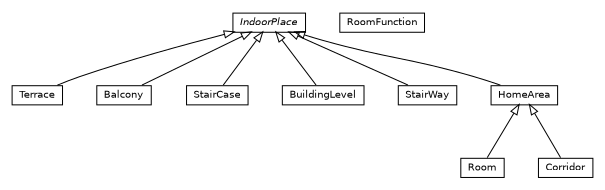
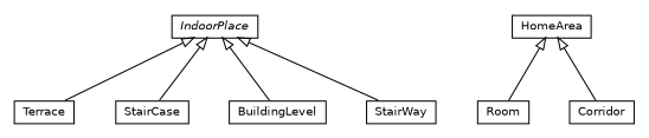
  digraph {
    nodesep=0.25
    ranksep=0.5
    node [fontcolor=black fontname=Helvetica fontsize=10.0 shape=plaintext]
    edge [arrowtail=empty dir=back fontname=Helvetica fontsize=10 headport=p labelfontname=Helvetica labelfontsize=10 tailport=p]
    n1 [label=<<table title="org.universAAL.ontology.location.indoor.Terrace" border="0" cellborder="1" cellspacing="0" cellpadding="2" port="p" href="./Terrace.html"> 		<tr><td><table border="0" cellspacing="0" cellpadding="1"> <tr><td align="center" balign="center"> Terrace </td></tr> 		</table></td></tr> 		</table>>]
-   n2 [label=<<table title="org.universAAL.ontology.location.indoor.Balcony" border="0" cellborder="1" cellspacing="0" cellpadding="2" port="p" href="./Balcony.html"> 		<tr><td><table border="0" cellspacing="0" cellpadding="1"> <tr><td align="center" balign="center"> Balcony </td></tr> 		</table></td></tr> 		</table>>]
    n3 [label=<<table title="org.universAAL.ontology.location.indoor.Room" border="0" cellborder="1" cellspacing="0" cellpadding="2" port="p" href="./Room.html"> 		<tr><td><table border="0" cellspacing="0" cellpadding="1"> <tr><td align="center" balign="center"> Room </td></tr> 		</table></td></tr> 		</table>>]
    n4 [label=<<table title="org.universAAL.ontology.location.indoor.StairCase" border="0" cellborder="1" cellspacing="0" cellpadding="2" port="p" href="./StairCase.html"> 		<tr><td><table border="0" cellspacing="0" cellpadding="1"> <tr><td align="center" balign="center"> StairCase </td></tr> 		</table></td></tr> 		</table>>]
    n5 [label=<<table title="org.universAAL.ontology.location.indoor.BuildingLevel" border="0" cellborder="1" cellspacing="0" cellpadding="2" port="p" href="./BuildingLevel.html"> 		<tr><td><table border="0" cellspacing="0" cellpadding="1"> <tr><td align="center" balign="center"> BuildingLevel </td></tr> 		</table></td></tr> 		</table>>]
    n6 [label=<<table title="org.universAAL.ontology.location.indoor.StairWay" border="0" cellborder="1" cellspacing="0" cellpadding="2" port="p" href="./StairWay.html"> 		<tr><td><table border="0" cellspacing="0" cellpadding="1"> <tr><td align="center" balign="center"> StairWay </td></tr> 		</table></td></tr> 		</table>>]
-   n7 [label=<<table title="org.universAAL.ontology.location.indoor.RoomFunction" border="0" cellborder="1" cellspacing="0" cellpadding="2" port="p" href="./RoomFunction.html"> 		<tr><td><table border="0" cellspacing="0" cellpadding="1"> <tr><td align="center" balign="center"> RoomFunction </td></tr> 		</table></td></tr> 		</table>>]
    n8 [label=<<table title="org.universAAL.ontology.location.indoor.HomeArea" border="0" cellborder="1" cellspacing="0" cellpadding="2" port="p" href="./HomeArea.html"> 		<tr><td><table border="0" cellspacing="0" cellpadding="1"> <tr><td align="center" balign="center"> HomeArea </td></tr> 		</table></td></tr> 		</table>>]
    n9 [label=<<table title="org.universAAL.ontology.location.indoor.Corridor" border="0" cellborder="1" cellspacing="0" cellpadding="2" port="p" href="./Corridor.html"> 		<tr><td><table border="0" cellspacing="0" cellpadding="1"> <tr><td align="center" balign="center"> Corridor </td></tr> 		</table></td></tr> 		</table>>]
    n10 [label=<<table title="org.universAAL.ontology.location.indoor.IndoorPlace" border="0" cellborder="1" cellspacing="0" cellpadding="2" port="p" href="./IndoorPlace.html"> 		<tr><td><table border="0" cellspacing="0" cellpadding="1"> <tr><td align="center" balign="center"><font face="Helvetica-Oblique"> IndoorPlace </font></td></tr> 		</table></td></tr> 		</table>>]
    n8 -> n3
    n8 -> n9
    n10 -> n1
-   n10 -> n2
    n10 -> n4
    n10 -> n5
    n10 -> n6
-   n10 -> n8
  }
